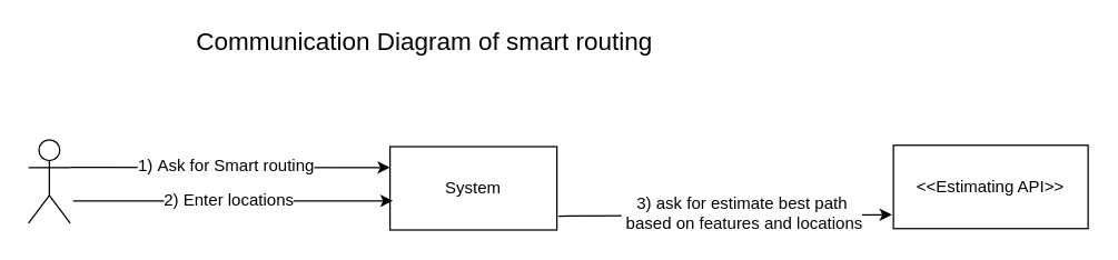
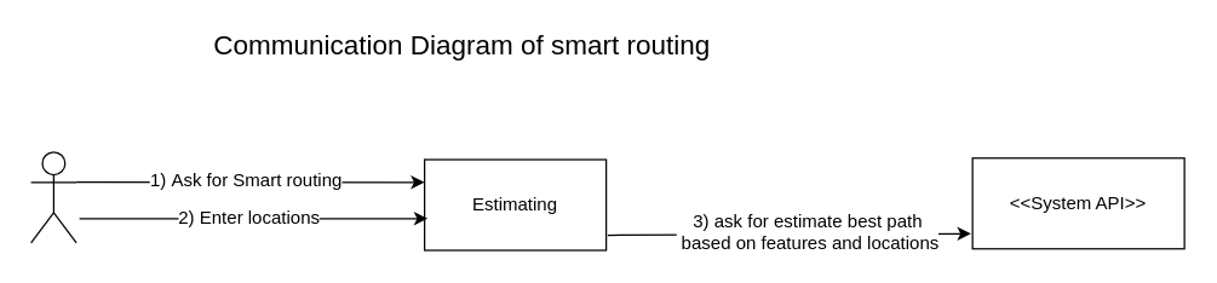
  <mxCell id="0" />
  <mxCell id="1" parent="0" />
  <mxCell id="2" value="" style="shape=umlActor;verticalLabelPosition=bottom;labelBackgroundColor=#ffffff;verticalAlign=top;html=1;outlineConnect=0;" vertex="1" parent="1"><mxGeometry x="20" y="100" width="30" height="60" as="geometry" /></mxCell>
- <mxCell id="3" value="System" style="rounded=0;whiteSpace=wrap;html=1;" vertex="1" parent="1"><mxGeometry x="280" y="105" width="120" height="60" as="geometry" /></mxCell>
- <mxCell id="4" value="&amp;lt;&amp;lt;Estimating API&amp;gt;&amp;gt;&lt;br&gt;" style="rounded=0;whiteSpace=wrap;html=1;" vertex="1" parent="1"><mxGeometry x="642" y="104" width="140" height="60" as="geometry" /></mxCell>
+ <mxCell id="3" value="Estimating" style="rounded=0;whiteSpace=wrap;html=1;" vertex="1" parent="1"><mxGeometry x="280" y="105" width="120" height="60" as="geometry" /></mxCell>
+ <mxCell id="4" value="&amp;lt;&amp;lt;System API&amp;gt;&amp;gt;&lt;br&gt;" style="rounded=0;whiteSpace=wrap;html=1;" vertex="1" parent="1"><mxGeometry x="642" y="104" width="140" height="60" as="geometry" /></mxCell>
  <mxCell id="5" value="" style="endArrow=classic;html=1;entryX=0;entryY=0.25;entryDx=0;entryDy=0;exitX=1;exitY=0.333;exitDx=0;exitDy=0;exitPerimeter=0;" edge="1" parent="1" source="2" target="3"><mxGeometry width="50" height="50" relative="1" as="geometry"><mxPoint x="100" y="170" as="sourcePoint" /><mxPoint x="150" y="120" as="targetPoint" /></mxGeometry></mxCell>
  <mxCell id="6" value="&lt;span&gt;1)&amp;nbsp;&lt;/span&gt;&lt;span&gt;Ask for Smart routing&lt;/span&gt;&lt;br&gt;" style="text;html=1;resizable=0;points=[];align=center;verticalAlign=middle;labelBackgroundColor=#ffffff;" vertex="1" connectable="0" parent="5"><mxGeometry x="-0.035" y="1" relative="1" as="geometry"><mxPoint as="offset" /></mxGeometry></mxCell>
  <mxCell id="7" value="" style="endArrow=classic;html=1;exitX=1;exitY=0.25;exitDx=0;exitDy=0;entryX=0;entryY=0.25;entryDx=0;entryDy=0;" edge="1" parent="1"><mxGeometry width="50" height="50" relative="1" as="geometry"><mxPoint x="401" y="155" as="sourcePoint" /><mxPoint x="641" y="154" as="targetPoint" /></mxGeometry></mxCell>
  <mxCell id="8" value="3)&amp;nbsp;&lt;span&gt;ask for estimate best path&lt;/span&gt;&lt;br&gt;&lt;span&gt;&amp;nbsp;based on features and locations&lt;/span&gt;&lt;br&gt;" style="text;html=1;resizable=0;points=[];align=center;verticalAlign=middle;labelBackgroundColor=#ffffff;" vertex="1" connectable="0" parent="7"><mxGeometry x="0.208" relative="1" as="geometry"><mxPoint x="-13" y="-2" as="offset" /></mxGeometry></mxCell>
  <mxCell id="9" value="&lt;font style=&quot;font-size: 18px&quot;&gt;&lt;font style=&quot;font-size: 18px&quot;&gt;Communication Diagram of smart routing&lt;/font&gt;&lt;/font&gt;" style="text;html=1;strokeColor=none;fillColor=none;align=center;verticalAlign=middle;whiteSpace=wrap;rounded=0;" vertex="1" parent="1"><mxGeometry x="65" y="20" width="480" height="20" as="geometry" /></mxCell>
  <mxCell id="10" value="" style="endArrow=classic;html=1;entryX=0;entryY=0.25;entryDx=0;entryDy=0;exitX=1;exitY=0.333;exitDx=0;exitDy=0;exitPerimeter=0;" edge="1" parent="1"><mxGeometry width="50" height="50" relative="1" as="geometry"><mxPoint x="52" y="144" as="sourcePoint" /><mxPoint x="282" y="144" as="targetPoint" /></mxGeometry></mxCell>
  <mxCell id="11" value="2) Enter locations&lt;br&gt;" style="text;html=1;resizable=0;points=[];align=center;verticalAlign=middle;labelBackgroundColor=#ffffff;" vertex="1" connectable="0" parent="10"><mxGeometry x="-0.035" y="1" relative="1" as="geometry"><mxPoint as="offset" /></mxGeometry></mxCell>
